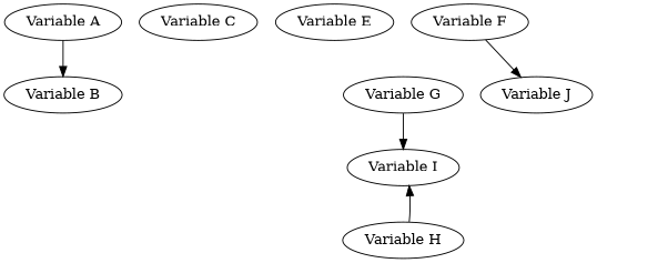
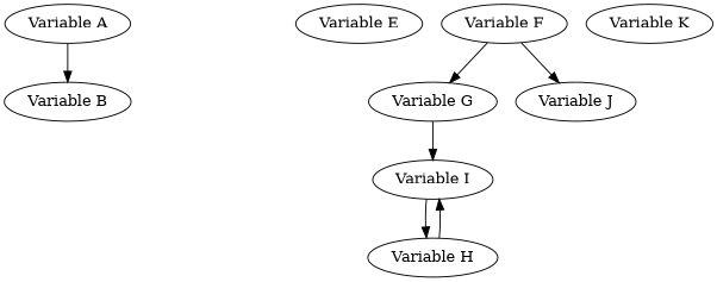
  digraph {
    n1 [label="Variable A"]
    n2 [label="Variable B"]
-   n3 [label="Variable C"]
    n4 [label="Variable E"]
    n5 [label="Variable F"]
    n6 [label="Variable G"]
    n7 [label="Variable J"]
    n8 [label="Variable I"]
    n9 [label="Variable H"]
+   n10 [label="Variable K"]
    n1 -> n2
+   n5 -> n6
    n5 -> n7
    n6 -> n8
+   n8 -> n9
    n9 -> n8
  }
